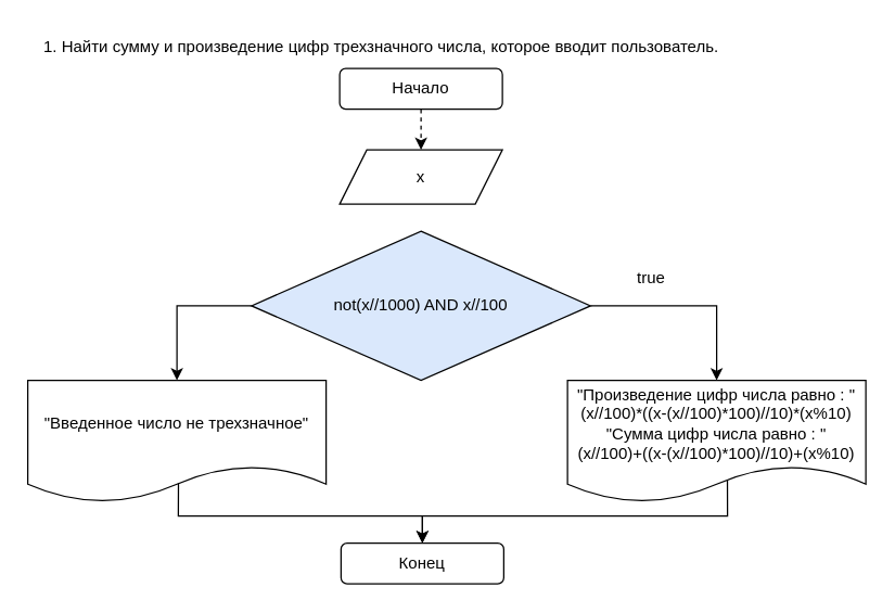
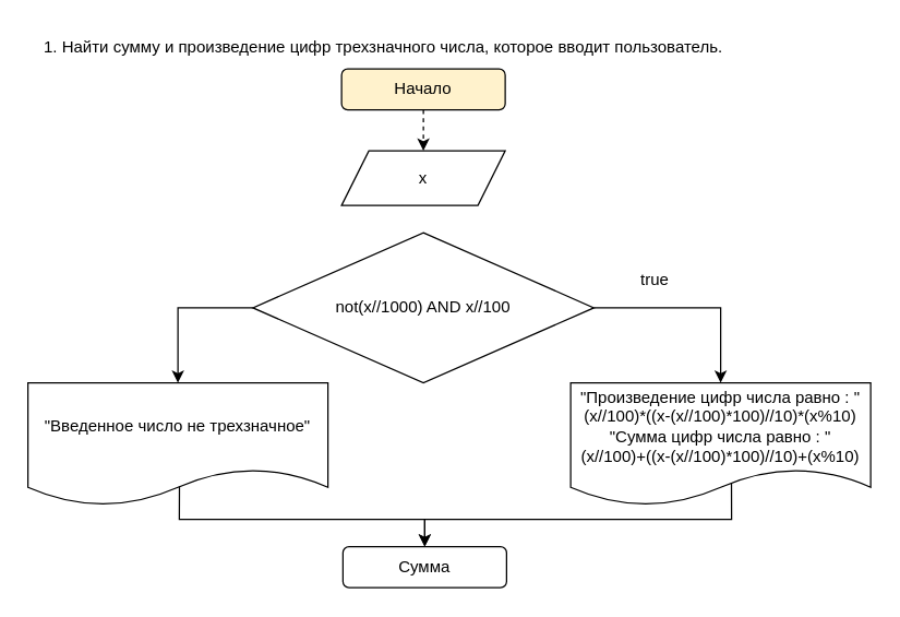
  <mxCell id="0" />
  <mxCell id="1" parent="0" />
  <mxCell id="2" value="1. Найти сумму и произведение цифр трехзначного числа, которое вводит пользователь." style="text;whiteSpace=wrap;html=1;" parent="1" vertex="1"><mxGeometry x="30" y="20" width="520" height="30" as="geometry" /></mxCell>
- <mxCell id="3" value="Начало" style="rounded=1;whiteSpace=wrap;html=1;" parent="1" vertex="1"><mxGeometry x="250" y="50" width="120" height="30" as="geometry" /></mxCell>
+ <mxCell id="3" value="Начало" style="rounded=1;whiteSpace=wrap;html=1;fillColor=#fff2cc;" parent="1" vertex="1"><mxGeometry x="250" y="50" width="120" height="30" as="geometry" /></mxCell>
  <mxCell id="4" value="x" style="shape=parallelogram;perimeter=parallelogramPerimeter;whiteSpace=wrap;html=1;fixedSize=1;" parent="1" vertex="1"><mxGeometry x="250" y="110" width="120" height="40" as="geometry" /></mxCell>
  <mxCell id="5" value="" style="endArrow=classic;html=1;rounded=0;exitX=0.5;exitY=1;exitDx=0;exitDy=0;entryX=0.5;entryY=0;entryDx=0;entryDy=0;dashed=1;" parent="1" source="3" target="4" edge="1"><mxGeometry width="50" height="50" relative="1" as="geometry"><mxPoint x="360" y="420" as="sourcePoint" /><mxPoint x="410" y="370" as="targetPoint" /></mxGeometry></mxCell>
  <mxCell id="6" value="&quot;Произведение цифр числа равно : &quot;&lt;br&gt;(x//100)*((x-(x//100)*100)//10)*(x%10)&lt;br&gt;&quot;Сумма цифр числа равно : &quot;&lt;br&gt;(x//100)+((x-(x//100)*100)//10)+(x%10)" style="shape=document;whiteSpace=wrap;html=1;boundedLbl=1;" parent="1" vertex="1"><mxGeometry x="418" y="280" width="220" height="90" as="geometry" /></mxCell>
- <mxCell id="7" value="not(x//1000) AND x//100" style="rhombus;whiteSpace=wrap;html=1;fillColor=#dae8fc;" parent="1" vertex="1"><mxGeometry x="185" y="170" width="250" height="110" as="geometry" /></mxCell>
+ <mxCell id="7" value="not(x//1000) AND x//100" style="rhombus;whiteSpace=wrap;html=1;" parent="1" vertex="1"><mxGeometry x="185" y="170" width="250" height="110" as="geometry" /></mxCell>
  <mxCell id="8" value="&quot;Введенное число не трехзначное&quot;" style="shape=document;whiteSpace=wrap;html=1;boundedLbl=1;" parent="1" vertex="1"><mxGeometry x="20" y="280" width="220" height="90" as="geometry" /></mxCell>
  <mxCell id="9" value="" style="endArrow=classic;html=1;rounded=0;exitX=1;exitY=0.5;exitDx=0;exitDy=0;entryX=0.5;entryY=0;entryDx=0;entryDy=0;" parent="1" source="7" target="6" edge="1"><mxGeometry width="50" height="50" relative="1" as="geometry"><mxPoint x="485" y="210" as="sourcePoint" /><mxPoint x="540" y="225" as="targetPoint" /><Array as="points"><mxPoint x="528" y="225" /></Array></mxGeometry></mxCell>
  <mxCell id="10" value="" style="endArrow=classic;html=1;rounded=0;exitX=0;exitY=0.5;exitDx=0;exitDy=0;entryX=0.5;entryY=0;entryDx=0;entryDy=0;" parent="1" source="7" target="8" edge="1"><mxGeometry width="50" height="50" relative="1" as="geometry"><mxPoint x="360" y="390" as="sourcePoint" /><mxPoint x="410" y="340" as="targetPoint" /><Array as="points"><mxPoint x="130" y="225" /></Array></mxGeometry></mxCell>
- <mxCell id="11" value="Конец" style="rounded=1;whiteSpace=wrap;html=1;" parent="1" vertex="1"><mxGeometry x="251" y="400" width="120" height="30" as="geometry" /></mxCell>
+ <mxCell id="11" value="Сумма" style="rounded=1;whiteSpace=wrap;html=1;" parent="1" vertex="1"><mxGeometry x="251" y="400" width="120" height="30" as="geometry" /></mxCell>
  <mxCell id="12" value="" style="endArrow=classic;html=1;rounded=0;entryX=0.5;entryY=0;entryDx=0;entryDy=0;exitX=0.505;exitY=0.844;exitDx=0;exitDy=0;exitPerimeter=0;" parent="1" source="8" edge="1"><mxGeometry width="50" height="50" relative="1" as="geometry"><mxPoint x="120" y="358" as="sourcePoint" /><mxPoint x="311" y="400" as="targetPoint" /><Array as="points"><mxPoint x="131" y="380" /><mxPoint x="311" y="380" /></Array></mxGeometry></mxCell>
  <mxCell id="13" value="" style="endArrow=classic;html=1;rounded=0;exitX=0.536;exitY=0.822;exitDx=0;exitDy=0;exitPerimeter=0;entryX=0.5;entryY=0;entryDx=0;entryDy=0;" parent="1" source="6" target="11" edge="1"><mxGeometry width="50" height="50" relative="1" as="geometry"><mxPoint x="530" y="450" as="sourcePoint" /><mxPoint x="580" y="400" as="targetPoint" /><Array as="points"><mxPoint x="536" y="380" /><mxPoint x="311" y="380" /></Array></mxGeometry></mxCell>
  <mxCell id="14" value="true" style="text;html=1;strokeColor=none;fillColor=none;align=center;verticalAlign=middle;whiteSpace=wrap;rounded=0;" vertex="1" parent="1"><mxGeometry x="450" y="190" width="60" height="30" as="geometry" /></mxCell>
